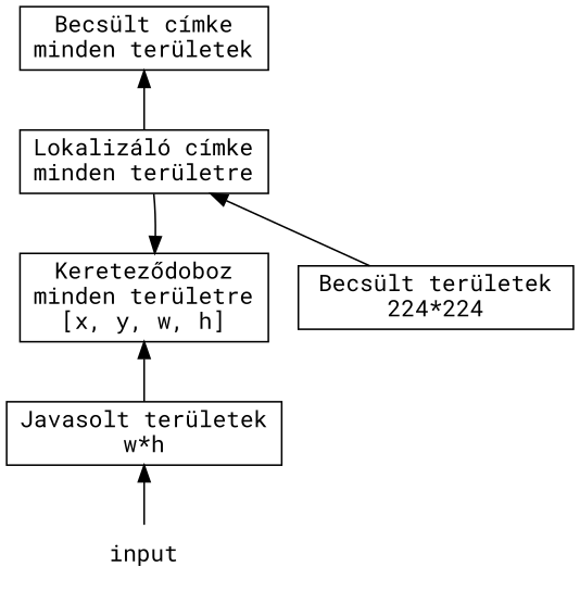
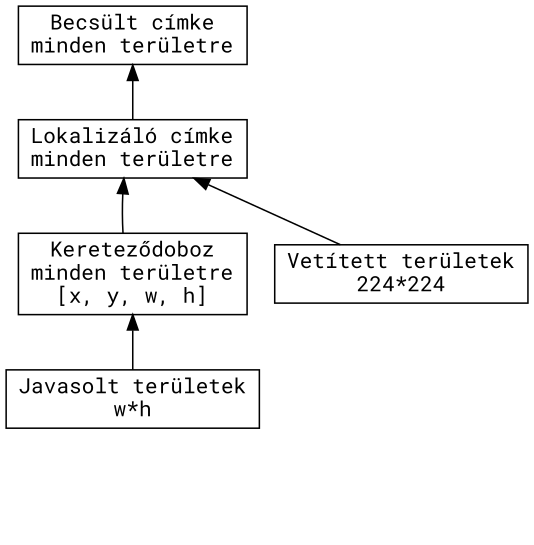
  digraph {
    fontname="Roboto Mono"
    rankdir=BT
    node [fontname="Roboto Mono" shape=rectangle]
    edge [fontname="Roboto Mono"]
-   input [shape=plaintext]
    n2 [label="Javasolt területek\nw*h"]
    n3 [label="Kereteződoboz\nminden területre\n[x, y, w, h]"]
-   n4 [label="Becsült területek\n224*224"]
+   n4 [label="Vetített területek\n224*224"]
    n5 [label="Lokalizáló címke\nminden területre"]
-   n6 [label="Becsült címke\nminden területek"]
-   input -> n2
+   n6 [label="Becsült címke\nminden területre"]
    n2 -> n3
    n4 -> n5
-   n5 -> n3
+   n3 -> n5
    n5 -> n6
  }
